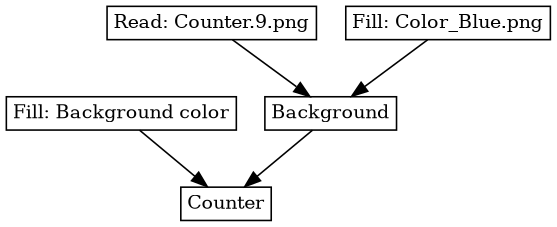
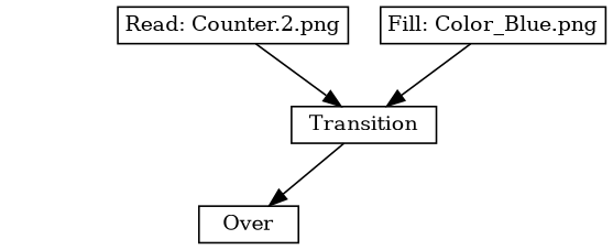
  digraph {
    node [fontsize=12 margin=0.05 shape=box]
-   n1 [height=0 label="Fill: Background color" width=0]
-   n2 [height=0 label=Counter width=0]
-   n3 [height=0 label="Read: Counter.9.png" width=0]
-   n4 [height=0 label=Background width=0]
+   n2 [height=0 label=Over width=0]
+   n3 [height=0 label="Read: Counter.2.png" width=0]
+   n4 [height=0 label=Transition width=0]
    n5 [height=0 label="Fill: Color_Blue.png" width=0]
-   n1 -> n2
    n3 -> n4
    n4 -> n2
    n5 -> n4
  }
